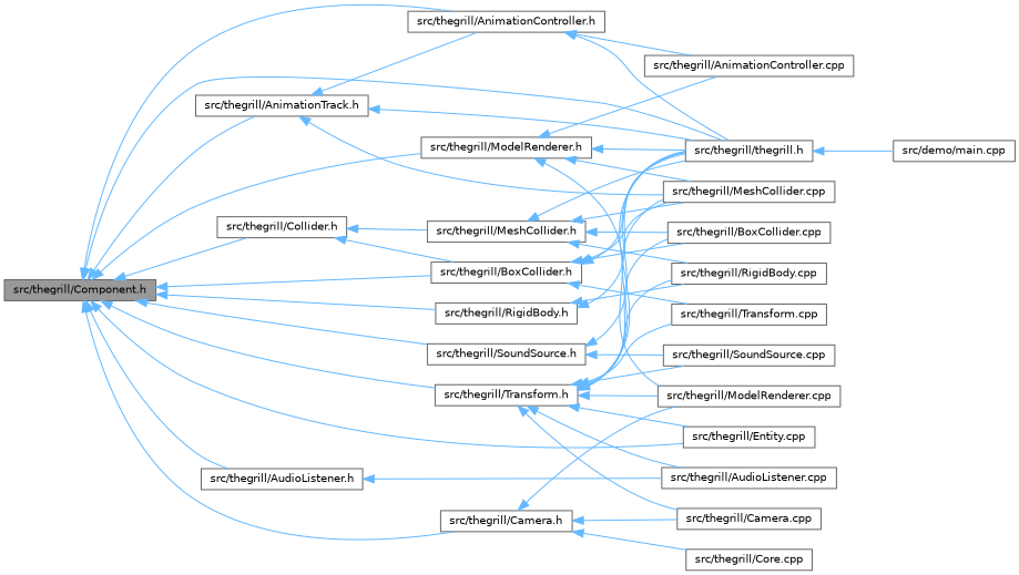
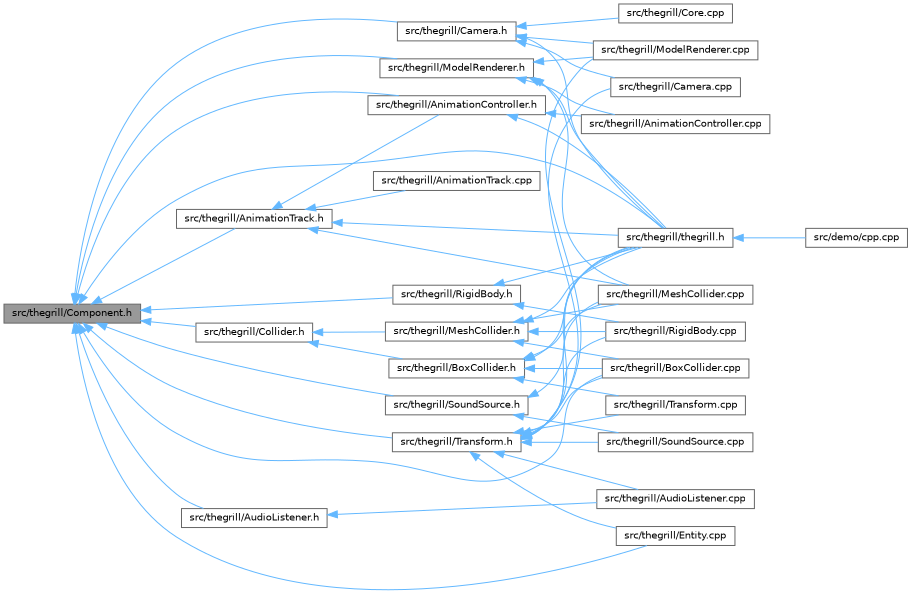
  digraph {
    rankdir=LR
    node [color=grey40 fillcolor=white fontname=Helvetica fontsize=10 shape=box style=filled]
    edge [color=steelblue1 dir=back fontname=Helvetica fontsize=10 labelfontname=Helvetica labelfontsize=10 style=solid]
    n1 [color=gray40 fillcolor=grey60 fontcolor=black height=0.2 label="src/thegrill/Component.h" width=0.4]
    n2 [height=0.2 label="src/thegrill/AnimationController.h" width=0.4]
    n3 [height=0.2 label="src/thegrill/thegrill.h" width=0.4]
    n4 [height=0.2 label="src/thegrill/AnimationTrack.h" width=0.4]
    n5 [height=0.2 label="src/thegrill/AudioListener.h" width=0.4]
    n6 [height=0.2 label="src/thegrill/BoxCollider.h" width=0.4]
    n7 [height=0.2 label="src/thegrill/Camera.h" width=0.4]
    n8 [height=0.2 label="src/thegrill/Collider.h" width=0.4]
    n9 [height=0.2 label="src/thegrill/Entity.cpp" width=0.4]
    n10 [height=0.2 label="src/thegrill/ModelRenderer.h" width=0.4]
    n11 [height=0.2 label="src/thegrill/RigidBody.h" width=0.4]
    n12 [height=0.2 label="src/thegrill/SoundSource.h" width=0.4]
    n13 [height=0.2 label="src/thegrill/Transform.h" width=0.4]
    n14 [height=0.2 label="src/thegrill/AnimationController.cpp" width=0.4]
-   n15 [height=0.2 label="src/demo/main.cpp" width=0.4]
+   n15 [height=0.2 label="src/demo/cpp.cpp" width=0.4]
    n16 [height=0.2 label="src/thegrill/MeshCollider.cpp" width=0.4]
+   n17 [height=0.2 label="src/thegrill/AnimationTrack.cpp" width=0.4]
    n18 [height=0.2 label="src/thegrill/AudioListener.cpp" width=0.4]
    n19 [height=0.2 label="src/thegrill/BoxCollider.cpp" width=0.4]
    n20 [height=0.2 label="src/thegrill/Transform.cpp" width=0.4]
    n21 [height=0.2 label="src/thegrill/Camera.cpp" width=0.4]
    n22 [height=0.2 label="src/thegrill/Core.cpp" width=0.4]
    n23 [height=0.2 label="src/thegrill/ModelRenderer.cpp" width=0.4]
    n24 [height=0.2 label="src/thegrill/MeshCollider.h" width=0.4]
    n25 [height=0.2 label="src/thegrill/RigidBody.cpp" width=0.4]
    n26 [height=0.2 label="src/thegrill/SoundSource.cpp" width=0.4]
    n1 -> n2
    n1 -> n3
    n1 -> n4
    n1 -> n5
-   n1 -> n6
+   n1 -> n19
    n1 -> n7
    n1 -> n8
    n1 -> n9
    n1 -> n10
    n1 -> n11
    n1 -> n12
    n1 -> n13
    n2 -> n3
    n2 -> n14
    n3 -> n15
    n4 -> n2
    n4 -> n3
    n4 -> n16
+   n4 -> n17
    n5 -> n18
    n6 -> n3
    n6 -> n16
    n6 -> n19
    n6 -> n20
+   n7 -> n3
    n7 -> n21
    n7 -> n22
    n7 -> n23
    n8 -> n6
    n8 -> n24
    n10 -> n3
    n10 -> n14
    n10 -> n16
    n10 -> n23
    n11 -> n3
    n11 -> n25
    n12 -> n3
    n12 -> n26
    n13 -> n3
    n13 -> n9
    n13 -> n16
    n13 -> n18
    n13 -> n19
    n13 -> n20
    n13 -> n21
    n13 -> n23
    n13 -> n25
    n13 -> n26
    n24 -> n3
    n24 -> n16
    n24 -> n19
    n24 -> n25
  }
